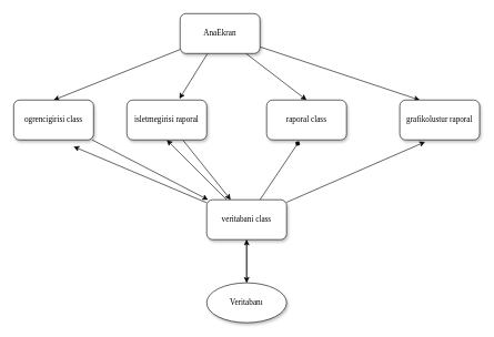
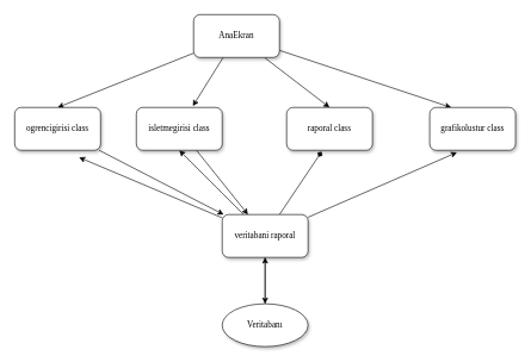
  <mxCell id="0" />
  <mxCell id="1" parent="0" />
  <mxCell id="2" style="edgeStyle=none;rounded=0;orthogonalLoop=1;jettySize=auto;html=1;entryX=0.5;entryY=0;entryDx=0;entryDy=0;" edge="1" parent="1" source="6" target="20"><mxGeometry relative="1" as="geometry" /></mxCell>
  <mxCell id="3" style="edgeStyle=none;rounded=0;orthogonalLoop=1;jettySize=auto;html=1;entryX=0.658;entryY=-0.033;entryDx=0;entryDy=0;entryPerimeter=0;" edge="1" parent="1" source="6" target="18"><mxGeometry relative="1" as="geometry" /></mxCell>
  <mxCell id="4" style="edgeStyle=none;rounded=0;orthogonalLoop=1;jettySize=auto;html=1;entryX=0.5;entryY=0;entryDx=0;entryDy=0;" edge="1" parent="1" source="6" target="7"><mxGeometry relative="1" as="geometry" /></mxCell>
  <mxCell id="5" style="edgeStyle=none;rounded=0;orthogonalLoop=1;jettySize=auto;html=1;entryX=0.25;entryY=0;entryDx=0;entryDy=0;" edge="1" parent="1" source="6" target="8"><mxGeometry relative="1" as="geometry" /></mxCell>
  <mxCell id="6" value="AnaEkran" style="whiteSpace=wrap;html=1;rounded=1;shadow=1;labelBackgroundColor=none;strokeWidth=1;fontFamily=Verdana;fontSize=12;align=center;" parent="1" vertex="1"><mxGeometry x="270" y="20" width="120" height="60" as="geometry" /></mxCell>
  <mxCell id="7" value="&lt;span&gt;raporal class&lt;/span&gt;" style="whiteSpace=wrap;html=1;rounded=1;shadow=1;labelBackgroundColor=none;strokeWidth=1;fontFamily=Verdana;fontSize=12;align=center;" parent="1" vertex="1"><mxGeometry x="400" y="150" width="120" height="60" as="geometry" /></mxCell>
- <mxCell id="8" value="&lt;span&gt;grafikolustur raporal&lt;/span&gt;" style="whiteSpace=wrap;html=1;rounded=1;shadow=1;labelBackgroundColor=none;strokeWidth=1;fontFamily=Verdana;fontSize=12;align=center;" parent="1" vertex="1"><mxGeometry x="600" y="150" width="120" height="60" as="geometry" /></mxCell>
+ <mxCell id="8" value="&lt;span&gt;grafikolustur class&lt;/span&gt;" style="whiteSpace=wrap;html=1;rounded=1;shadow=1;labelBackgroundColor=none;strokeWidth=1;fontFamily=Verdana;fontSize=12;align=center;" parent="1" vertex="1"><mxGeometry x="600" y="150" width="120" height="60" as="geometry" /></mxCell>
  <mxCell id="9" style="edgeStyle=none;rounded=0;orthogonalLoop=1;jettySize=auto;html=1;" edge="1" parent="1" source="14"><mxGeometry relative="1" as="geometry"><mxPoint x="110" y="220" as="targetPoint" /></mxGeometry></mxCell>
  <mxCell id="10" style="edgeStyle=none;rounded=0;orthogonalLoop=1;jettySize=auto;html=1;entryX=0.5;entryY=1;entryDx=0;entryDy=0;" edge="1" parent="1" source="14" target="18"><mxGeometry relative="1" as="geometry" /></mxCell>
  <mxCell id="11" style="edgeStyle=none;rounded=0;orthogonalLoop=1;jettySize=auto;html=1;entryX=0.408;entryY=1.033;entryDx=0;entryDy=0;entryPerimeter=0;endArrow=diamond;" edge="1" parent="1" source="14" target="7"><mxGeometry relative="1" as="geometry" /></mxCell>
  <mxCell id="12" style="edgeStyle=none;rounded=0;orthogonalLoop=1;jettySize=auto;html=1;entryX=0.317;entryY=1.05;entryDx=0;entryDy=0;entryPerimeter=0;" edge="1" parent="1" source="14" target="8"><mxGeometry relative="1" as="geometry" /></mxCell>
  <mxCell id="13" style="edgeStyle=none;rounded=0;orthogonalLoop=1;jettySize=auto;html=1;entryX=0.5;entryY=0;entryDx=0;entryDy=0;" edge="1" parent="1" source="14" target="16"><mxGeometry relative="1" as="geometry" /></mxCell>
- <mxCell id="14" value="&lt;span&gt;veritabani class&lt;/span&gt;" style="whiteSpace=wrap;html=1;rounded=1;shadow=1;labelBackgroundColor=none;strokeWidth=1;fontFamily=Verdana;fontSize=12;align=center;" parent="1" vertex="1"><mxGeometry x="310" y="300" width="120" height="60" as="geometry" /></mxCell>
+ <mxCell id="14" value="&lt;span&gt;veritabani raporal&lt;/span&gt;" style="whiteSpace=wrap;html=1;rounded=1;shadow=1;labelBackgroundColor=none;strokeWidth=1;fontFamily=Verdana;fontSize=12;align=center;" parent="1" vertex="1"><mxGeometry x="310" y="300" width="120" height="60" as="geometry" /></mxCell>
  <mxCell id="15" style="edgeStyle=none;rounded=0;orthogonalLoop=1;jettySize=auto;html=1;entryX=0.5;entryY=1;entryDx=0;entryDy=0;" edge="1" parent="1" source="16" target="14"><mxGeometry relative="1" as="geometry" /></mxCell>
  <mxCell id="16" value="&lt;span&gt;Veritabanı&lt;/span&gt;" style="ellipse;whiteSpace=wrap;html=1;shadow=1;labelBackgroundColor=none;strokeWidth=1;fontFamily=Verdana;fontSize=12;align=center;" parent="1" vertex="1"><mxGeometry x="310" y="425" width="120" height="60" as="geometry" /></mxCell>
  <mxCell id="17" style="edgeStyle=none;rounded=0;orthogonalLoop=1;jettySize=auto;html=1;" edge="1" parent="1" source="18" target="14"><mxGeometry relative="1" as="geometry" /></mxCell>
- <mxCell id="18" value="&lt;span&gt;isletmegirisi raporal&lt;/span&gt;" style="whiteSpace=wrap;html=1;rounded=1;shadow=1;labelBackgroundColor=none;strokeWidth=1;fontFamily=Verdana;fontSize=12;align=center;" vertex="1" parent="1"><mxGeometry x="190" y="150" width="120" height="60" as="geometry" /></mxCell>
+ <mxCell id="18" value="&lt;span&gt;isletmegirisi class&lt;/span&gt;" style="whiteSpace=wrap;html=1;rounded=1;shadow=1;labelBackgroundColor=none;strokeWidth=1;fontFamily=Verdana;fontSize=12;align=center;" vertex="1" parent="1"><mxGeometry x="190" y="150" width="120" height="60" as="geometry" /></mxCell>
  <mxCell id="19" style="edgeStyle=none;rounded=0;orthogonalLoop=1;jettySize=auto;html=1;" edge="1" parent="1" source="20" target="14"><mxGeometry relative="1" as="geometry" /></mxCell>
  <mxCell id="20" value="ogrencigirisi class" style="whiteSpace=wrap;html=1;rounded=1;shadow=1;labelBackgroundColor=none;strokeWidth=1;fontFamily=Verdana;fontSize=12;align=center;" vertex="1" parent="1"><mxGeometry x="20" y="150" width="120" height="60" as="geometry" /></mxCell>
